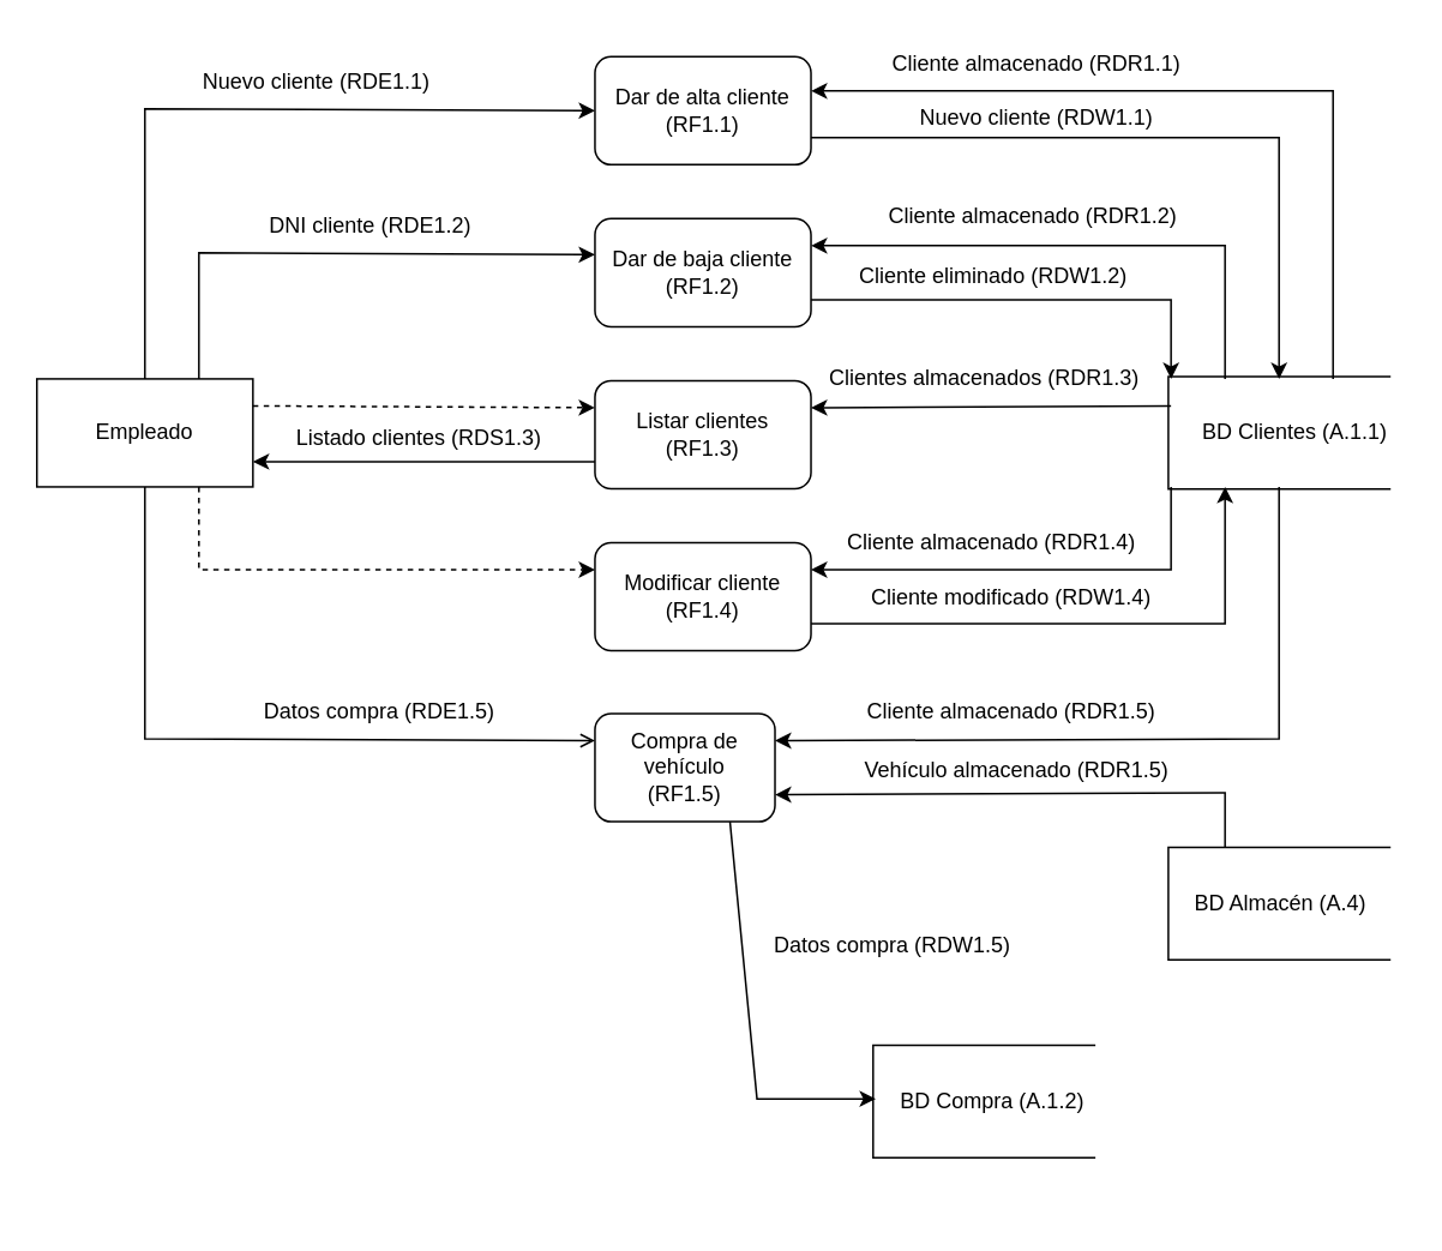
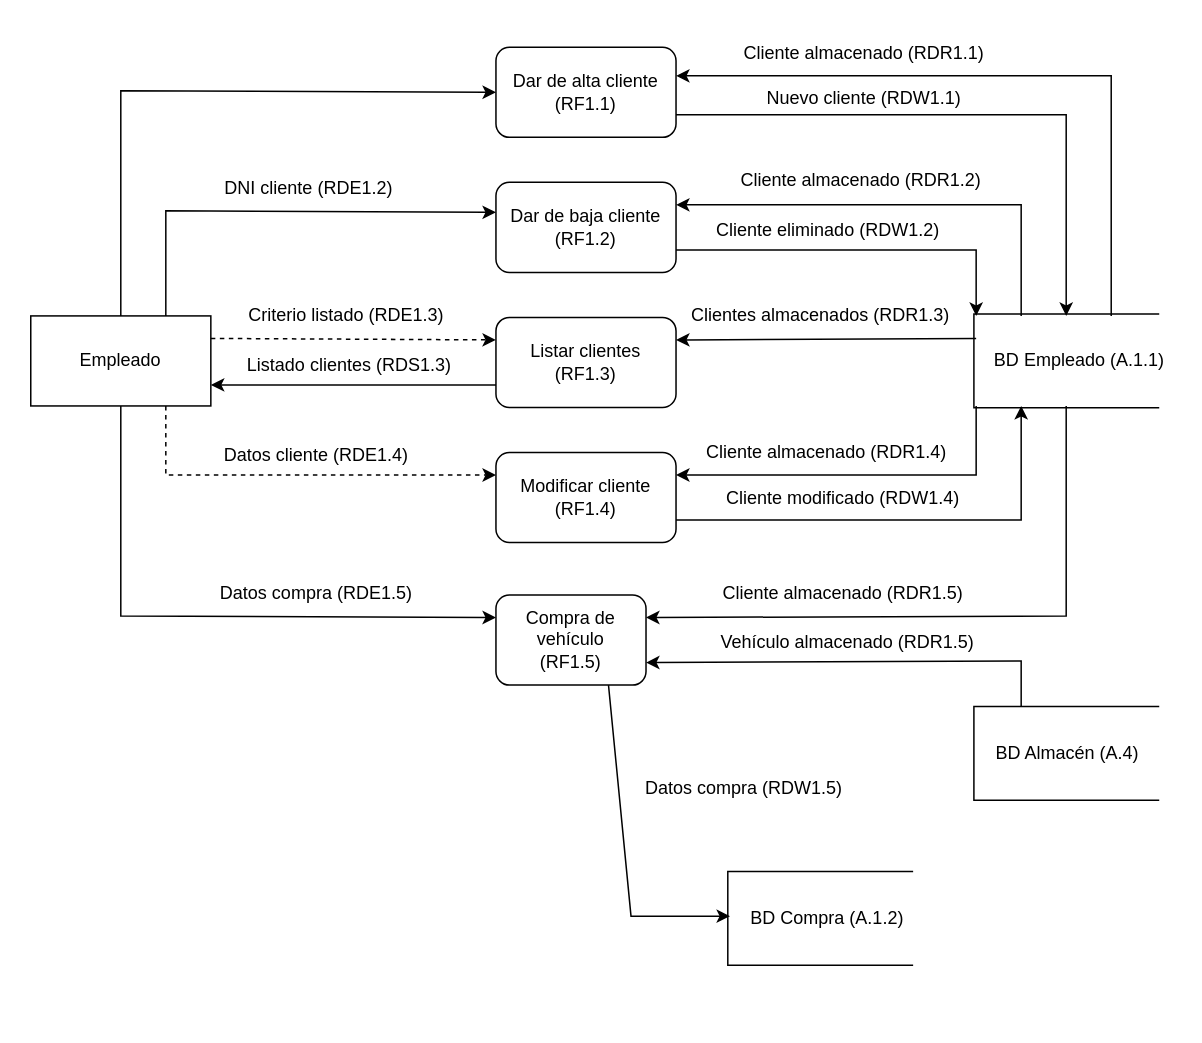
  <mxCell id="0" />
  <mxCell id="1" parent="0" />
  <mxCell id="2" value="Empleado" style="rounded=0;whiteSpace=wrap;html=1;" parent="1" vertex="1"><mxGeometry x="20" y="210" width="120" height="60" as="geometry" /></mxCell>
  <mxCell id="3" value="Dar de alta cliente&lt;br&gt;(RF1.1)" style="rounded=1;whiteSpace=wrap;html=1;" parent="1" vertex="1"><mxGeometry x="330" y="31" width="120" height="60" as="geometry" /></mxCell>
  <mxCell id="4" value="Dar de baja cliente&lt;br&gt;(RF1.2)" style="rounded=1;whiteSpace=wrap;html=1;" parent="1" vertex="1"><mxGeometry x="330" y="121" width="120" height="60" as="geometry" /></mxCell>
  <mxCell id="5" value="Listar clientes&lt;br&gt;(RF1.3)" style="rounded=1;whiteSpace=wrap;html=1;" parent="1" vertex="1"><mxGeometry x="330" y="211" width="120" height="60" as="geometry" /></mxCell>
  <mxCell id="6" value="Modificar cliente&lt;br&gt;(RF1.4)" style="rounded=1;whiteSpace=wrap;html=1;" parent="1" vertex="1"><mxGeometry x="330" y="301" width="120" height="60" as="geometry" /></mxCell>
  <mxCell id="7" value="Compra de vehículo&lt;br&gt;(RF1.5)" style="rounded=1;whiteSpace=wrap;html=1;" parent="1" vertex="1"><mxGeometry x="330" y="396" width="100" height="60" as="geometry" /></mxCell>
- <mxCell id="8" value="Nuevo cliente (RDE1.1)" style="text;html=1;align=center;verticalAlign=middle;resizable=0;points=[];autosize=1;strokeColor=none;fillColor=none;" parent="1" vertex="1"><mxGeometry x="100" y="30" width="150" height="30" as="geometry" /></mxCell>
  <mxCell id="9" value="" style="endArrow=classic;html=1;rounded=0;exitX=0.5;exitY=0;exitDx=0;exitDy=0;entryX=0;entryY=0.5;entryDx=0;entryDy=0;" parent="1" source="2" target="3" edge="1"><mxGeometry width="50" height="50" relative="1" as="geometry"><mxPoint x="200" y="210" as="sourcePoint" /><mxPoint x="250" y="160" as="targetPoint" /><Array as="points"><mxPoint x="80" y="60" /></Array></mxGeometry></mxCell>
  <mxCell id="10" value="" style="endArrow=classic;html=1;rounded=0;exitX=0.75;exitY=0;exitDx=0;exitDy=0;" parent="1" edge="1"><mxGeometry width="50" height="50" relative="1" as="geometry"><mxPoint x="740" y="210" as="sourcePoint" /><mxPoint x="450" y="50" as="targetPoint" /><Array as="points"><mxPoint x="740" y="50" /></Array></mxGeometry></mxCell>
  <mxCell id="11" value="Cliente almacenado (RDR1.1)" style="text;html=1;align=center;verticalAlign=middle;resizable=0;points=[];autosize=1;strokeColor=none;fillColor=none;" parent="1" vertex="1"><mxGeometry x="485" y="20" width="180" height="30" as="geometry" /></mxCell>
  <mxCell id="12" value="" style="endArrow=classic;html=1;rounded=0;exitX=1;exitY=0.75;exitDx=0;exitDy=0;entryX=0.5;entryY=0;entryDx=0;entryDy=0;" parent="1" source="3" edge="1"><mxGeometry width="50" height="50" relative="1" as="geometry"><mxPoint x="430" y="210" as="sourcePoint" /><mxPoint x="710" y="210" as="targetPoint" /><Array as="points"><mxPoint x="710" y="76" /></Array></mxGeometry></mxCell>
  <mxCell id="13" value="Nuevo cliente (RDW1.1)" style="text;html=1;align=center;verticalAlign=middle;resizable=0;points=[];autosize=1;strokeColor=none;fillColor=none;" parent="1" vertex="1"><mxGeometry x="500" y="50" width="150" height="30" as="geometry" /></mxCell>
  <mxCell id="14" value="" style="endArrow=classic;html=1;rounded=0;" parent="1" edge="1"><mxGeometry width="50" height="50" relative="1" as="geometry"><mxPoint x="110" y="210" as="sourcePoint" /><mxPoint x="330" y="141" as="targetPoint" /><Array as="points"><mxPoint x="110" y="140" /></Array></mxGeometry></mxCell>
  <mxCell id="15" value="DNI cliente (RDE1.2)" style="text;html=1;align=center;verticalAlign=middle;resizable=0;points=[];autosize=1;strokeColor=none;fillColor=none;" parent="1" vertex="1"><mxGeometry x="135" y="110" width="140" height="30" as="geometry" /></mxCell>
  <mxCell id="16" value="" style="endArrow=classic;html=1;rounded=0;entryX=0;entryY=0;entryDx=0;entryDy=0;exitX=1;exitY=0.75;exitDx=0;exitDy=0;" parent="1" source="4" edge="1"><mxGeometry width="50" height="50" relative="1" as="geometry"><mxPoint x="450" y="131" as="sourcePoint" /><mxPoint x="650" y="210" as="targetPoint" /><Array as="points"><mxPoint x="650" y="166" /></Array></mxGeometry></mxCell>
  <mxCell id="17" value="Cliente eliminado (RDW1.2)" style="text;html=1;align=center;verticalAlign=middle;resizable=0;points=[];autosize=1;strokeColor=none;fillColor=none;" parent="1" vertex="1"><mxGeometry x="466" y="138" width="170" height="30" as="geometry" /></mxCell>
  <mxCell id="18" value="" style="endArrow=classic;html=1;rounded=0;exitX=0.25;exitY=0;exitDx=0;exitDy=0;entryX=1;entryY=0.25;entryDx=0;entryDy=0;" parent="1" target="4" edge="1"><mxGeometry width="50" height="50" relative="1" as="geometry"><mxPoint x="680" y="210" as="sourcePoint" /><mxPoint x="460" y="130" as="targetPoint" /><Array as="points"><mxPoint x="680" y="136" /></Array></mxGeometry></mxCell>
  <mxCell id="19" value="Cliente almacenado (RDR1.2)" style="text;html=1;align=center;verticalAlign=middle;resizable=0;points=[];autosize=1;strokeColor=none;fillColor=none;" parent="1" vertex="1"><mxGeometry x="483" y="105" width="180" height="30" as="geometry" /></mxCell>
  <mxCell id="20" value="" style="endArrow=classic;html=1;rounded=0;exitX=1;exitY=0.25;exitDx=0;exitDy=0;entryX=0;entryY=0.25;entryDx=0;entryDy=0;dashed=1;" parent="1" source="2" target="5" edge="1"><mxGeometry width="50" height="50" relative="1" as="geometry"><mxPoint x="280" y="440" as="sourcePoint" /><mxPoint x="330" y="390" as="targetPoint" /></mxGeometry></mxCell>
+ <mxCell id="21" value="Criterio listado (RDE1.3)" style="text;html=1;align=center;verticalAlign=middle;resizable=0;points=[];autosize=1;strokeColor=none;fillColor=none;" parent="1" vertex="1"><mxGeometry x="155" y="195" width="150" height="30" as="geometry" /></mxCell>
  <mxCell id="22" value="" style="endArrow=classic;html=1;rounded=0;entryX=1;entryY=0.25;entryDx=0;entryDy=0;exitX=0;exitY=0.25;exitDx=0;exitDy=0;" parent="1" target="5" edge="1"><mxGeometry width="50" height="50" relative="1" as="geometry"><mxPoint x="650" y="225" as="sourcePoint" /><mxPoint x="480" y="310" as="targetPoint" /></mxGeometry></mxCell>
  <mxCell id="23" value="Clientes almacenados (RDR1.3)" style="text;html=1;align=center;verticalAlign=middle;resizable=0;points=[];autosize=1;strokeColor=none;fillColor=none;" parent="1" vertex="1"><mxGeometry x="446" y="195" width="200" height="30" as="geometry" /></mxCell>
  <mxCell id="24" value="" style="endArrow=classic;html=1;rounded=0;exitX=0;exitY=0.75;exitDx=0;exitDy=0;" parent="1" source="5" edge="1"><mxGeometry width="50" height="50" relative="1" as="geometry"><mxPoint x="280" y="370" as="sourcePoint" /><mxPoint x="140" y="256" as="targetPoint" /></mxGeometry></mxCell>
  <mxCell id="25" value="Listado clientes (RDS1.3)" style="text;html=1;align=center;verticalAlign=middle;resizable=0;points=[];autosize=1;strokeColor=none;fillColor=none;" parent="1" vertex="1"><mxGeometry x="152" y="228" width="160" height="30" as="geometry" /></mxCell>
  <mxCell id="26" value="" style="endArrow=classic;html=1;rounded=0;exitX=0.75;exitY=1;exitDx=0;exitDy=0;entryX=0;entryY=0.25;entryDx=0;entryDy=0;dashed=1;" parent="1" source="2" target="6" edge="1"><mxGeometry width="50" height="50" relative="1" as="geometry"><mxPoint x="350" y="370" as="sourcePoint" /><mxPoint x="400" y="320" as="targetPoint" /><Array as="points"><mxPoint x="110" y="316" /></Array></mxGeometry></mxCell>
+ <mxCell id="27" value="Datos cliente (RDE1.4)" style="text;html=1;align=center;verticalAlign=middle;resizable=0;points=[];autosize=1;strokeColor=none;fillColor=none;" parent="1" vertex="1"><mxGeometry x="135" y="288" width="150" height="30" as="geometry" /></mxCell>
  <mxCell id="28" value="" style="endArrow=classic;html=1;rounded=0;entryX=1;entryY=0.25;entryDx=0;entryDy=0;exitX=0;exitY=1;exitDx=0;exitDy=0;" parent="1" target="6" edge="1"><mxGeometry width="50" height="50" relative="1" as="geometry"><mxPoint x="650" y="270" as="sourcePoint" /><mxPoint x="480" y="320" as="targetPoint" /><Array as="points"><mxPoint x="650" y="316" /></Array></mxGeometry></mxCell>
  <mxCell id="29" value="Cliente almacenado (RDR1.4)" style="text;html=1;align=center;verticalAlign=middle;resizable=0;points=[];autosize=1;strokeColor=none;fillColor=none;" parent="1" vertex="1"><mxGeometry x="460" y="286" width="180" height="30" as="geometry" /></mxCell>
  <mxCell id="30" value="" style="endArrow=classic;html=1;rounded=0;exitX=1;exitY=0.75;exitDx=0;exitDy=0;entryX=0.25;entryY=1;entryDx=0;entryDy=0;" parent="1" source="6" edge="1"><mxGeometry width="50" height="50" relative="1" as="geometry"><mxPoint x="430" y="370" as="sourcePoint" /><mxPoint x="680" y="270" as="targetPoint" /><Array as="points"><mxPoint x="680" y="346" /></Array></mxGeometry></mxCell>
  <mxCell id="31" value="Cliente modificado (RDW1.4)" style="text;html=1;align=center;verticalAlign=middle;resizable=0;points=[];autosize=1;strokeColor=none;fillColor=none;" parent="1" vertex="1"><mxGeometry x="471" y="317" width="180" height="30" as="geometry" /></mxCell>
- <mxCell id="32" value="" style="endArrow=open;html=1;rounded=0;exitX=0.5;exitY=1;exitDx=0;exitDy=0;entryX=0;entryY=0.25;entryDx=0;entryDy=0;" parent="1" source="2" target="7" edge="1"><mxGeometry width="50" height="50" relative="1" as="geometry"><mxPoint x="280" y="370" as="sourcePoint" /><mxPoint x="330" y="320" as="targetPoint" /><Array as="points"><mxPoint x="80" y="410" /></Array></mxGeometry></mxCell>
+ <mxCell id="32" value="" style="endArrow=classic;html=1;rounded=0;exitX=0.5;exitY=1;exitDx=0;exitDy=0;entryX=0;entryY=0.25;entryDx=0;entryDy=0;" parent="1" source="2" target="7" edge="1"><mxGeometry width="50" height="50" relative="1" as="geometry"><mxPoint x="280" y="370" as="sourcePoint" /><mxPoint x="330" y="320" as="targetPoint" /><Array as="points"><mxPoint x="80" y="410" /></Array></mxGeometry></mxCell>
  <mxCell id="33" value="Datos compra (RDE1.5)" style="text;html=1;align=center;verticalAlign=middle;resizable=0;points=[];autosize=1;strokeColor=none;fillColor=none;" parent="1" vertex="1"><mxGeometry x="135" y="380" width="150" height="30" as="geometry" /></mxCell>
  <mxCell id="34" value="Datos compra (RDW1.5)" style="text;html=1;align=center;verticalAlign=middle;resizable=0;points=[];autosize=1;strokeColor=none;fillColor=none;" parent="1" vertex="1"><mxGeometry x="420" y="510" width="150" height="30" as="geometry" /></mxCell>
  <mxCell id="35" value="" style="endArrow=classic;html=1;rounded=0;entryX=1;entryY=0.25;entryDx=0;entryDy=0;exitX=0.5;exitY=1;exitDx=0;exitDy=0;" parent="1" target="7" edge="1"><mxGeometry width="50" height="50" relative="1" as="geometry"><mxPoint x="710" y="270" as="sourcePoint" /><mxPoint x="480" y="350" as="targetPoint" /><Array as="points"><mxPoint x="710" y="410" /></Array></mxGeometry></mxCell>
  <mxCell id="36" value="Cliente almacenado (RDR1.5)" style="text;html=1;align=center;verticalAlign=middle;resizable=0;points=[];autosize=1;strokeColor=none;fillColor=none;" parent="1" vertex="1"><mxGeometry x="471" y="380" width="180" height="30" as="geometry" /></mxCell>
  <mxCell id="37" value="" style="endArrow=classic;html=1;rounded=0;exitX=0.25;exitY=0;exitDx=0;exitDy=0;entryX=1;entryY=0.75;entryDx=0;entryDy=0;" parent="1" target="7" edge="1"><mxGeometry width="50" height="50" relative="1" as="geometry"><mxPoint x="680" y="470" as="sourcePoint" /><mxPoint x="630" y="410" as="targetPoint" /><Array as="points"><mxPoint x="680" y="440" /></Array></mxGeometry></mxCell>
  <mxCell id="38" value="Vehículo almacenado (RDR1.5)" style="text;html=1;align=center;verticalAlign=middle;resizable=0;points=[];autosize=1;strokeColor=none;fillColor=none;" parent="1" vertex="1"><mxGeometry x="469" y="413" width="190" height="30" as="geometry" /></mxCell>
  <mxCell id="39" value="" style="endArrow=classic;html=1;rounded=0;exitX=0.75;exitY=1;exitDx=0;exitDy=0;entryX=0;entryY=0.5;entryDx=0;entryDy=0;" parent="1" source="7" edge="1"><mxGeometry width="50" height="50" relative="1" as="geometry"><mxPoint x="430" y="500" as="sourcePoint" /><mxPoint x="486" y="610" as="targetPoint" /><Array as="points"><mxPoint x="420" y="610" /></Array></mxGeometry></mxCell>
  <mxCell id="40" value="" style="shape=partialRectangle;whiteSpace=wrap;html=1;bottom=1;right=1;left=1;top=0;fillColor=none;routingCenterX=-0.5;rotation=90;" vertex="1" parent="1"><mxGeometry x="678.75" y="178.5" width="62.5" height="123" as="geometry" /></mxCell>
- <mxCell id="41" value="BD Clientes (A.1.1)" style="text;html=1;strokeColor=none;fillColor=none;align=center;verticalAlign=middle;whiteSpace=wrap;rounded=0;" vertex="1" parent="1"><mxGeometry x="659" y="225" width="120" height="30" as="geometry" /></mxCell>
+ <mxCell id="41" value="BD Empleado (A.1.1)" style="text;html=1;strokeColor=none;fillColor=none;align=center;verticalAlign=middle;whiteSpace=wrap;rounded=0;" vertex="1" parent="1"><mxGeometry x="659" y="225" width="120" height="30" as="geometry" /></mxCell>
  <mxCell id="42" value="" style="shape=partialRectangle;whiteSpace=wrap;html=1;bottom=1;right=1;left=1;top=0;fillColor=none;routingCenterX=-0.5;rotation=90;" vertex="1" parent="1"><mxGeometry x="678.75" y="440" width="62.5" height="123" as="geometry" /></mxCell>
  <mxCell id="43" value="BD Compra (A.1.2)" style="text;html=1;strokeColor=none;fillColor=none;align=center;verticalAlign=middle;whiteSpace=wrap;rounded=0;" vertex="1" parent="1"><mxGeometry x="491" y="596.5" width="120" height="30" as="geometry" /></mxCell>
  <mxCell id="44" value="BD Almacén (A.4)" style="text;html=1;strokeColor=none;fillColor=none;align=center;verticalAlign=middle;whiteSpace=wrap;rounded=0;" vertex="1" parent="1"><mxGeometry x="651" y="486.5" width="120" height="30" as="geometry" /></mxCell>
  <mxCell id="45" value="" style="shape=partialRectangle;whiteSpace=wrap;html=1;bottom=1;right=1;left=1;top=0;fillColor=none;routingCenterX=-0.5;rotation=90;" vertex="1" parent="1"><mxGeometry x="514.75" y="550" width="62.5" height="123" as="geometry" /></mxCell>
